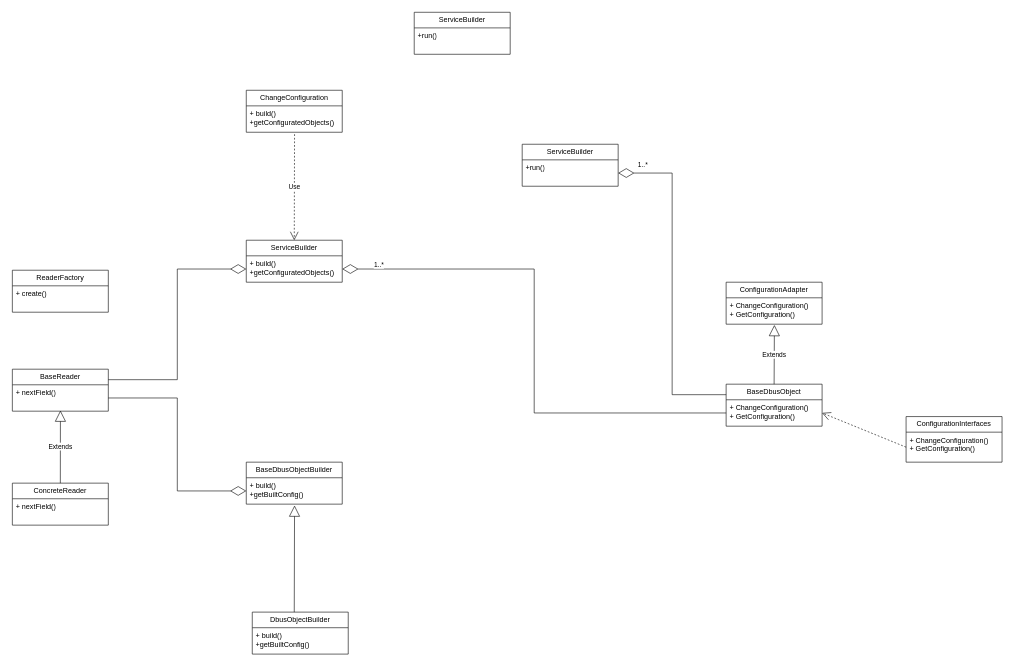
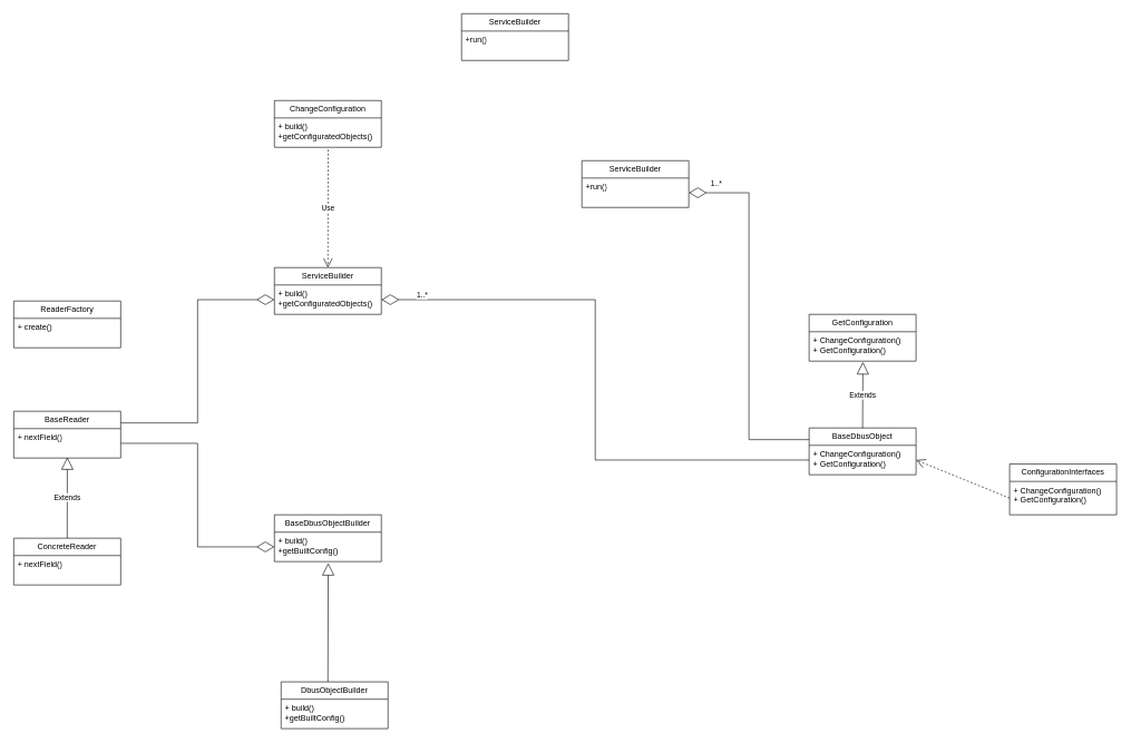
  <mxCell id="0" />
  <mxCell id="1" parent="0" />
- <mxCell id="2" value="ConfigurationAdapter" style="swimlane;fontStyle=0;childLayout=stackLayout;horizontal=1;startSize=26;fillColor=none;horizontalStack=0;resizeParent=1;resizeParentMax=0;resizeLast=0;collapsible=1;marginBottom=0;whiteSpace=wrap;html=1;" vertex="1" parent="1"><mxGeometry x="1210" y="470" width="160" height="70" as="geometry" /></mxCell>
+ <mxCell id="2" value="GetConfiguration" style="swimlane;fontStyle=0;childLayout=stackLayout;horizontal=1;startSize=26;fillColor=none;horizontalStack=0;resizeParent=1;resizeParentMax=0;resizeLast=0;collapsible=1;marginBottom=0;whiteSpace=wrap;html=1;" vertex="1" parent="1"><mxGeometry x="1210" y="470" width="160" height="70" as="geometry" /></mxCell>
  <mxCell id="3" value="&lt;div&gt;+ ChangeConfiguration()&lt;/div&gt;&lt;div&gt;+ GetConfiguration()&lt;br&gt;&lt;/div&gt;" style="text;strokeColor=none;fillColor=none;align=left;verticalAlign=top;spacingLeft=4;spacingRight=4;overflow=hidden;rotatable=0;points=[[0,0.5],[1,0.5]];portConstraint=eastwest;whiteSpace=wrap;html=1;" vertex="1" parent="2"><mxGeometry y="26" width="160" height="44" as="geometry" /></mxCell>
  <mxCell id="4" value="ConfigurationInterfaces" style="swimlane;fontStyle=0;childLayout=stackLayout;horizontal=1;startSize=26;fillColor=none;horizontalStack=0;resizeParent=1;resizeParentMax=0;resizeLast=0;collapsible=1;marginBottom=0;whiteSpace=wrap;html=1;" vertex="1" parent="1"><mxGeometry x="1510" y="694" width="160" height="76" as="geometry" /></mxCell>
  <mxCell id="5" value="&lt;div&gt;+ ChangeConfiguration()&lt;/div&gt;&lt;div&gt;+ GetConfiguration()&lt;br&gt;&lt;/div&gt;" style="text;strokeColor=none;fillColor=none;align=left;verticalAlign=top;spacingLeft=4;spacingRight=4;overflow=hidden;rotatable=0;points=[[0,0.5],[1,0.5]];portConstraint=eastwest;whiteSpace=wrap;html=1;" vertex="1" parent="4"><mxGeometry y="26" width="160" height="50" as="geometry" /></mxCell>
  <mxCell id="6" value="BaseDbusObject" style="swimlane;fontStyle=0;childLayout=stackLayout;horizontal=1;startSize=26;fillColor=none;horizontalStack=0;resizeParent=1;resizeParentMax=0;resizeLast=0;collapsible=1;marginBottom=0;whiteSpace=wrap;html=1;" vertex="1" parent="1"><mxGeometry x="1210" y="640" width="160" height="70" as="geometry" /></mxCell>
  <mxCell id="7" value="&lt;div&gt;+ ChangeConfiguration()&lt;/div&gt;&lt;div&gt;+ GetConfiguration()&lt;br&gt;&lt;/div&gt;" style="text;strokeColor=none;fillColor=none;align=left;verticalAlign=top;spacingLeft=4;spacingRight=4;overflow=hidden;rotatable=0;points=[[0,0.5],[1,0.5]];portConstraint=eastwest;whiteSpace=wrap;html=1;" vertex="1" parent="6"><mxGeometry y="26" width="160" height="44" as="geometry" /></mxCell>
  <mxCell id="8" value="Extends" style="endArrow=block;endSize=16;endFill=0;html=1;rounded=0;exitX=0.5;exitY=0;exitDx=0;exitDy=0;entryX=0.503;entryY=1.029;entryDx=0;entryDy=0;entryPerimeter=0;" edge="1" parent="1" source="6" target="3"><mxGeometry width="160" relative="1" as="geometry"><mxPoint x="1490" y="620" as="sourcePoint" /><mxPoint x="1550" y="600" as="targetPoint" /></mxGeometry></mxCell>
  <mxCell id="9" value="" style="endArrow=open;endSize=12;dashed=1;html=1;rounded=0;exitX=0;exitY=0.5;exitDx=0;exitDy=0;entryX=1;entryY=0.5;entryDx=0;entryDy=0;" edge="1" parent="1" source="5" target="7"><mxGeometry width="160" relative="1" as="geometry"><mxPoint x="930" y="720" as="sourcePoint" /><mxPoint x="1090" y="720" as="targetPoint" /></mxGeometry></mxCell>
  <mxCell id="10" value="BaseReader" style="swimlane;fontStyle=0;childLayout=stackLayout;horizontal=1;startSize=26;fillColor=none;horizontalStack=0;resizeParent=1;resizeParentMax=0;resizeLast=0;collapsible=1;marginBottom=0;whiteSpace=wrap;html=1;" vertex="1" parent="1"><mxGeometry x="20" y="615" width="160" height="70" as="geometry" /></mxCell>
  <mxCell id="11" value="&lt;div&gt;+ nextField()&lt;br&gt;&lt;/div&gt;" style="text;strokeColor=none;fillColor=none;align=left;verticalAlign=top;spacingLeft=4;spacingRight=4;overflow=hidden;rotatable=0;points=[[0,0.5],[1,0.5]];portConstraint=eastwest;whiteSpace=wrap;html=1;" vertex="1" parent="10"><mxGeometry y="26" width="160" height="44" as="geometry" /></mxCell>
  <mxCell id="12" value="Extends" style="endArrow=block;endSize=16;endFill=0;html=1;rounded=0;entryX=0.501;entryY=0.975;entryDx=0;entryDy=0;entryPerimeter=0;" edge="1" parent="1" target="11"><mxGeometry width="160" relative="1" as="geometry"><mxPoint x="100" y="805" as="sourcePoint" /><mxPoint x="180" y="825" as="targetPoint" /></mxGeometry></mxCell>
  <mxCell id="13" value="ConcreteReader" style="swimlane;fontStyle=0;childLayout=stackLayout;horizontal=1;startSize=26;fillColor=none;horizontalStack=0;resizeParent=1;resizeParentMax=0;resizeLast=0;collapsible=1;marginBottom=0;whiteSpace=wrap;html=1;" vertex="1" parent="1"><mxGeometry x="20" y="805" width="160" height="70" as="geometry" /></mxCell>
  <mxCell id="14" value="&lt;div&gt;+ nextField()&lt;br&gt;&lt;/div&gt;" style="text;strokeColor=none;fillColor=none;align=left;verticalAlign=top;spacingLeft=4;spacingRight=4;overflow=hidden;rotatable=0;points=[[0,0.5],[1,0.5]];portConstraint=eastwest;whiteSpace=wrap;html=1;" vertex="1" parent="13"><mxGeometry y="26" width="160" height="44" as="geometry" /></mxCell>
  <mxCell id="15" value="ReaderFactory" style="swimlane;fontStyle=0;childLayout=stackLayout;horizontal=1;startSize=26;fillColor=none;horizontalStack=0;resizeParent=1;resizeParentMax=0;resizeLast=0;collapsible=1;marginBottom=0;whiteSpace=wrap;html=1;" vertex="1" parent="1"><mxGeometry x="20" y="450" width="160" height="70" as="geometry" /></mxCell>
  <mxCell id="16" value="&lt;div&gt;+ create()&lt;/div&gt;" style="text;strokeColor=none;fillColor=none;align=left;verticalAlign=top;spacingLeft=4;spacingRight=4;overflow=hidden;rotatable=0;points=[[0,0.5],[1,0.5]];portConstraint=eastwest;whiteSpace=wrap;html=1;" vertex="1" parent="15"><mxGeometry y="26" width="160" height="44" as="geometry" /></mxCell>
  <mxCell id="17" value="BaseDbusObjectBuilder" style="swimlane;fontStyle=0;childLayout=stackLayout;horizontal=1;startSize=26;fillColor=none;horizontalStack=0;resizeParent=1;resizeParentMax=0;resizeLast=0;collapsible=1;marginBottom=0;whiteSpace=wrap;html=1;" vertex="1" parent="1"><mxGeometry x="410" y="770" width="160" height="70" as="geometry" /></mxCell>
  <mxCell id="18" value="&lt;div&gt;+ build()&lt;/div&gt;&lt;div&gt;+getBuiltConfig()&lt;br&gt;&lt;/div&gt;" style="text;strokeColor=none;fillColor=none;align=left;verticalAlign=top;spacingLeft=4;spacingRight=4;overflow=hidden;rotatable=0;points=[[0,0.5],[1,0.5]];portConstraint=eastwest;whiteSpace=wrap;html=1;" vertex="1" parent="17"><mxGeometry y="26" width="160" height="44" as="geometry" /></mxCell>
  <mxCell id="19" value="" style="endArrow=diamondThin;endFill=0;endSize=24;html=1;rounded=0;exitX=1;exitY=0.5;exitDx=0;exitDy=0;entryX=0;entryY=0.5;entryDx=0;entryDy=0;edgeStyle=orthogonalEdgeStyle;" edge="1" parent="1" source="11" target="18"><mxGeometry width="160" relative="1" as="geometry"><mxPoint x="200" y="640" as="sourcePoint" /><mxPoint x="360" y="640" as="targetPoint" /></mxGeometry></mxCell>
  <mxCell id="20" value="" style="endArrow=block;endSize=16;endFill=0;html=1;rounded=0;entryX=0.503;entryY=1.051;entryDx=0;entryDy=0;entryPerimeter=0;" edge="1" parent="1" target="18"><mxGeometry width="160" relative="1" as="geometry"><mxPoint x="490" y="1020" as="sourcePoint" /><mxPoint x="540" y="1070" as="targetPoint" /></mxGeometry></mxCell>
  <mxCell id="21" value="DbusObjectBuilder" style="swimlane;fontStyle=0;childLayout=stackLayout;horizontal=1;startSize=26;fillColor=none;horizontalStack=0;resizeParent=1;resizeParentMax=0;resizeLast=0;collapsible=1;marginBottom=0;whiteSpace=wrap;html=1;" vertex="1" parent="1"><mxGeometry x="420" y="1020" width="160" height="70" as="geometry" /></mxCell>
  <mxCell id="22" value="&lt;div&gt;+ build()&lt;/div&gt;&lt;div&gt;+getBuiltConfig()&lt;br&gt;&lt;/div&gt;" style="text;strokeColor=none;fillColor=none;align=left;verticalAlign=top;spacingLeft=4;spacingRight=4;overflow=hidden;rotatable=0;points=[[0,0.5],[1,0.5]];portConstraint=eastwest;whiteSpace=wrap;html=1;" vertex="1" parent="21"><mxGeometry y="26" width="160" height="44" as="geometry" /></mxCell>
  <mxCell id="23" value="ServiceBuilder" style="swimlane;fontStyle=0;childLayout=stackLayout;horizontal=1;startSize=26;fillColor=none;horizontalStack=0;resizeParent=1;resizeParentMax=0;resizeLast=0;collapsible=1;marginBottom=0;whiteSpace=wrap;html=1;" vertex="1" parent="1"><mxGeometry x="410" y="400" width="160" height="70" as="geometry" /></mxCell>
  <mxCell id="24" value="&lt;div&gt;+ build()&lt;/div&gt;&lt;div&gt;+getConfiguratedObjects()&lt;br&gt;&lt;/div&gt;" style="text;strokeColor=none;fillColor=none;align=left;verticalAlign=top;spacingLeft=4;spacingRight=4;overflow=hidden;rotatable=0;points=[[0,0.5],[1,0.5]];portConstraint=eastwest;whiteSpace=wrap;html=1;" vertex="1" parent="23"><mxGeometry y="26" width="160" height="44" as="geometry" /></mxCell>
  <mxCell id="25" value="" style="endArrow=diamondThin;endFill=0;endSize=24;html=1;rounded=0;exitX=1;exitY=0.25;exitDx=0;exitDy=0;entryX=0;entryY=0.5;entryDx=0;entryDy=0;edgeStyle=orthogonalEdgeStyle;" edge="1" parent="1" source="10" target="24"><mxGeometry width="160" relative="1" as="geometry"><mxPoint x="350" y="590" as="sourcePoint" /><mxPoint x="510" y="590" as="targetPoint" /></mxGeometry></mxCell>
  <mxCell id="26" value="" style="endArrow=diamondThin;endFill=0;endSize=24;html=1;rounded=0;exitX=0;exitY=0.5;exitDx=0;exitDy=0;entryX=1;entryY=0.5;entryDx=0;entryDy=0;edgeStyle=orthogonalEdgeStyle;" edge="1" parent="1" source="7" target="24"><mxGeometry width="160" relative="1" as="geometry"><mxPoint x="700" y="570" as="sourcePoint" /><mxPoint x="860" y="570" as="targetPoint" /></mxGeometry></mxCell>
  <mxCell id="27" value="1..*" style="edgeLabel;html=1;align=center;verticalAlign=middle;resizable=0;points=[];" vertex="1" connectable="0" parent="26"><mxGeometry x="0.029" y="-2" relative="1" as="geometry"><mxPoint x="-262" y="-115" as="offset" /></mxGeometry></mxCell>
  <mxCell id="28" value="ChangeConfiguration" style="swimlane;fontStyle=0;childLayout=stackLayout;horizontal=1;startSize=26;fillColor=none;horizontalStack=0;resizeParent=1;resizeParentMax=0;resizeLast=0;collapsible=1;marginBottom=0;whiteSpace=wrap;html=1;" vertex="1" parent="1"><mxGeometry x="410" y="150" width="160" height="70" as="geometry" /></mxCell>
  <mxCell id="29" value="&lt;div&gt;+ build()&lt;/div&gt;&lt;div&gt;+getConfiguratedObjects()&lt;br&gt;&lt;/div&gt;" style="text;strokeColor=none;fillColor=none;align=left;verticalAlign=top;spacingLeft=4;spacingRight=4;overflow=hidden;rotatable=0;points=[[0,0.5],[1,0.5]];portConstraint=eastwest;whiteSpace=wrap;html=1;" vertex="1" parent="28"><mxGeometry y="26" width="160" height="44" as="geometry" /></mxCell>
  <mxCell id="30" value="Use" style="endArrow=open;endSize=12;dashed=1;html=1;rounded=0;exitX=0.503;exitY=1.074;exitDx=0;exitDy=0;exitPerimeter=0;entryX=0.5;entryY=0;entryDx=0;entryDy=0;" edge="1" parent="1" source="29" target="23"><mxGeometry width="160" relative="1" as="geometry"><mxPoint x="520" y="320" as="sourcePoint" /><mxPoint x="680" y="320" as="targetPoint" /></mxGeometry></mxCell>
  <mxCell id="31" value="ServiceBuilder" style="swimlane;fontStyle=0;childLayout=stackLayout;horizontal=1;startSize=26;fillColor=none;horizontalStack=0;resizeParent=1;resizeParentMax=0;resizeLast=0;collapsible=1;marginBottom=0;whiteSpace=wrap;html=1;" vertex="1" parent="1"><mxGeometry x="870" y="240" width="160" height="70" as="geometry" /></mxCell>
  <mxCell id="32" value="+run()" style="text;strokeColor=none;fillColor=none;align=left;verticalAlign=top;spacingLeft=4;spacingRight=4;overflow=hidden;rotatable=0;points=[[0,0.5],[1,0.5]];portConstraint=eastwest;whiteSpace=wrap;html=1;" vertex="1" parent="31"><mxGeometry y="26" width="160" height="44" as="geometry" /></mxCell>
  <mxCell id="33" value="" style="endArrow=diamondThin;endFill=0;endSize=24;html=1;rounded=0;exitX=0;exitY=0.25;exitDx=0;exitDy=0;entryX=1;entryY=0.5;entryDx=0;entryDy=0;edgeStyle=orthogonalEdgeStyle;" edge="1" parent="1" source="6" target="32"><mxGeometry width="160" relative="1" as="geometry"><mxPoint x="1530" y="810" as="sourcePoint" /><mxPoint x="890" y="570" as="targetPoint" /></mxGeometry></mxCell>
  <mxCell id="34" value="1..*" style="edgeLabel;html=1;align=center;verticalAlign=middle;resizable=0;points=[];" vertex="1" connectable="0" parent="33"><mxGeometry x="0.029" y="-2" relative="1" as="geometry"><mxPoint x="-52" y="-190" as="offset" /></mxGeometry></mxCell>
  <mxCell id="35" value="ServiceBuilder" style="swimlane;fontStyle=0;childLayout=stackLayout;horizontal=1;startSize=26;fillColor=none;horizontalStack=0;resizeParent=1;resizeParentMax=0;resizeLast=0;collapsible=1;marginBottom=0;whiteSpace=wrap;html=1;" vertex="1" parent="1"><mxGeometry x="690" y="20" width="160" height="70" as="geometry" /></mxCell>
  <mxCell id="36" value="+run()" style="text;strokeColor=none;fillColor=none;align=left;verticalAlign=top;spacingLeft=4;spacingRight=4;overflow=hidden;rotatable=0;points=[[0,0.5],[1,0.5]];portConstraint=eastwest;whiteSpace=wrap;html=1;" vertex="1" parent="35"><mxGeometry y="26" width="160" height="44" as="geometry" /></mxCell>
